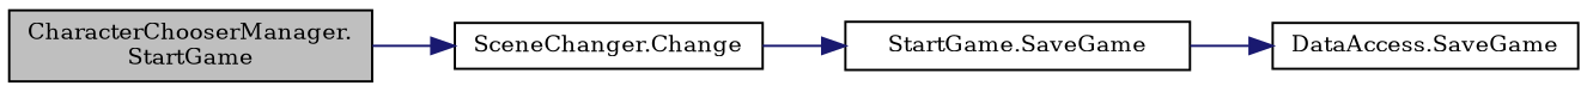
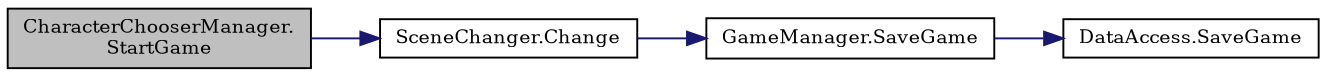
  digraph {
    fontname="DejaVu Serif"
    rankdir=LR
    node [color=black fillcolor=white fontname="DejaVu Serif" fontsize=10 shape=record style=filled]
    edge [color=midnightblue fontname="DejaVu Serif" fontsize=10 labelfontname=Helvetica labelfontsize=10 style=solid]
    n1 [fillcolor=grey75 fontcolor=black height=0.2 label="CharacterChooserManager.\lStartGame" width=0.4]
    n2 [height=0.2 label="SceneChanger.Change" width=0.4]
-   n3 [height=0.2 label="StartGame.SaveGame" width=0.4]
+   n3 [height=0.2 label="GameManager.SaveGame" width=0.4]
    n4 [height=0.2 label="DataAccess.SaveGame" width=0.4]
    n1 -> n2
    n2 -> n3
    n3 -> n4
  }
